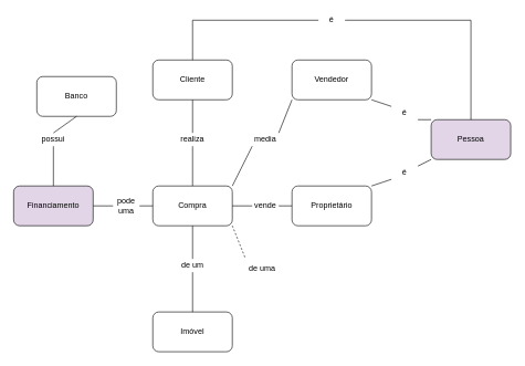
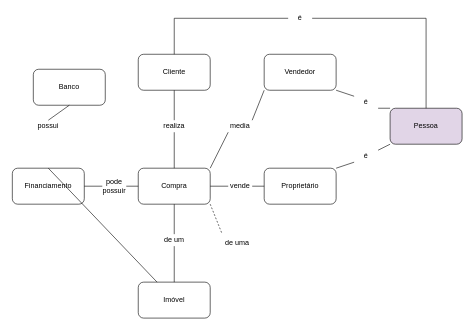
  <mxCell id="0" />
  <mxCell id="1" parent="0" />
  <mxCell id="2" value="Banco" style="rounded=1;whiteSpace=wrap;html=1;" vertex="1" parent="1"><mxGeometry x="55" y="115" width="120" height="60" as="geometry" /></mxCell>
- <mxCell id="3" value="Financiamento" style="rounded=1;whiteSpace=wrap;html=1;fillColor=#e1d5e7;" vertex="1" parent="1"><mxGeometry x="20" y="280" width="120" height="60" as="geometry" /></mxCell>
+ <mxCell id="3" value="Financiamento" style="rounded=1;whiteSpace=wrap;html=1;" vertex="1" parent="1"><mxGeometry x="20" y="280" width="120" height="60" as="geometry" /></mxCell>
  <mxCell id="4" value="Cliente" style="rounded=1;whiteSpace=wrap;html=1;" vertex="1" parent="1"><mxGeometry x="230" y="90" width="120" height="60" as="geometry" /></mxCell>
  <mxCell id="5" value="Imóvel" style="rounded=1;whiteSpace=wrap;html=1;" vertex="1" parent="1"><mxGeometry x="230" y="470" width="120" height="60" as="geometry" /></mxCell>
  <mxCell id="6" value="Compra" style="rounded=1;whiteSpace=wrap;html=1;" vertex="1" parent="1"><mxGeometry x="230" y="280" width="120" height="60" as="geometry" /></mxCell>
  <mxCell id="7" value="Proprietário" style="rounded=1;whiteSpace=wrap;html=1;" vertex="1" parent="1"><mxGeometry x="440" y="280" width="120" height="60" as="geometry" /></mxCell>
  <mxCell id="8" value="" style="endArrow=none;html=1;exitX=0.5;exitY=0;exitDx=0;exitDy=0;entryX=0.5;entryY=1;entryDx=0;entryDy=0;" edge="1" parent="1" source="21" target="2"><mxGeometry width="50" height="50" relative="1" as="geometry"><mxPoint x="280" y="370" as="sourcePoint" /><mxPoint x="330" y="320" as="targetPoint" /></mxGeometry></mxCell>
  <mxCell id="9" value="" style="endArrow=none;html=1;" edge="1" parent="1" source="37"><mxGeometry width="50" height="50" relative="1" as="geometry"><mxPoint x="290" y="470" as="sourcePoint" /><mxPoint x="290" y="340" as="targetPoint" /></mxGeometry></mxCell>
  <mxCell id="10" value="" style="endArrow=none;html=1;" edge="1" parent="1" source="33"><mxGeometry width="50" height="50" relative="1" as="geometry"><mxPoint x="290" y="280" as="sourcePoint" /><mxPoint x="290" y="150" as="targetPoint" /></mxGeometry></mxCell>
  <mxCell id="11" value="" style="endArrow=none;html=1;entryX=0;entryY=0.5;entryDx=0;entryDy=0;" edge="1" parent="1" source="23" target="6"><mxGeometry width="50" height="50" relative="1" as="geometry"><mxPoint x="140" y="310" as="sourcePoint" /><mxPoint x="110" y="180" as="targetPoint" /></mxGeometry></mxCell>
  <mxCell id="12" value="" style="endArrow=none;html=1;entryX=0;entryY=0.5;entryDx=0;entryDy=0;exitX=1;exitY=0.5;exitDx=0;exitDy=0;" edge="1" parent="1" source="35" target="7"><mxGeometry width="50" height="50" relative="1" as="geometry"><mxPoint x="280" y="370" as="sourcePoint" /><mxPoint x="330" y="320" as="targetPoint" /></mxGeometry></mxCell>
  <mxCell id="13" value="Vendedor" style="rounded=1;whiteSpace=wrap;html=1;" vertex="1" parent="1"><mxGeometry x="440" y="90" width="120" height="60" as="geometry" /></mxCell>
  <mxCell id="14" value="" style="endArrow=none;html=1;entryX=0;entryY=1;entryDx=0;entryDy=0;exitX=1;exitY=0;exitDx=0;exitDy=0;" edge="1" parent="1" source="31" target="13"><mxGeometry width="50" height="50" relative="1" as="geometry"><mxPoint x="300" y="290" as="sourcePoint" /><mxPoint x="300" y="160" as="targetPoint" /></mxGeometry></mxCell>
  <mxCell id="15" value="Pessoa" style="rounded=1;whiteSpace=wrap;html=1;fillColor=#e1d5e7;" vertex="1" parent="1"><mxGeometry x="650" y="180" width="120" height="60" as="geometry" /></mxCell>
  <mxCell id="16" value="" style="endArrow=none;html=1;entryX=1;entryY=1;entryDx=0;entryDy=0;exitX=0;exitY=0;exitDx=0;exitDy=0;" edge="1" parent="1" source="29" target="13"><mxGeometry width="50" height="50" relative="1" as="geometry"><mxPoint x="360" y="290" as="sourcePoint" /><mxPoint x="450" y="160" as="targetPoint" /></mxGeometry></mxCell>
  <mxCell id="17" value="" style="endArrow=none;html=1;entryX=1;entryY=0;entryDx=0;entryDy=0;exitX=0;exitY=1;exitDx=0;exitDy=0;" edge="1" parent="1" source="25" target="7"><mxGeometry width="50" height="50" relative="1" as="geometry"><mxPoint x="660" y="190" as="sourcePoint" /><mxPoint x="570" y="160" as="targetPoint" /></mxGeometry></mxCell>
  <mxCell id="18" value="" style="endArrow=none;html=1;exitX=0.5;exitY=0;exitDx=0;exitDy=0;" edge="1" parent="1" source="15"><mxGeometry width="50" height="50" relative="1" as="geometry"><mxPoint x="670" y="200" as="sourcePoint" /><mxPoint x="710" y="30" as="targetPoint" /></mxGeometry></mxCell>
  <mxCell id="19" value="" style="endArrow=none;html=1;" edge="1" parent="1" source="27"><mxGeometry width="50" height="50" relative="1" as="geometry"><mxPoint x="710" y="30" as="sourcePoint" /><mxPoint x="290" y="30" as="targetPoint" /></mxGeometry></mxCell>
  <mxCell id="20" value="" style="endArrow=none;html=1;" edge="1" parent="1"><mxGeometry width="50" height="50" relative="1" as="geometry"><mxPoint x="290" y="90" as="sourcePoint" /><mxPoint x="290" y="30" as="targetPoint" /></mxGeometry></mxCell>
  <mxCell id="21" value="possui" style="text;html=1;strokeColor=none;fillColor=none;align=center;verticalAlign=middle;whiteSpace=wrap;rounded=0;" vertex="1" parent="1"><mxGeometry x="60" y="200" width="40" height="20" as="geometry" /></mxCell>
- <mxCell id="22" value="" style="endArrow=none;html=1;exitX=0.5;exitY=0;exitDx=0;exitDy=0;entryX=0.5;entryY=1;entryDx=0;entryDy=0;" edge="1" parent="1" source="3" target="21"><mxGeometry width="50" height="50" relative="1" as="geometry"><mxPoint x="80" y="280" as="sourcePoint" /><mxPoint x="80" y="150" as="targetPoint" /></mxGeometry></mxCell>
- <mxCell id="23" value="pode uma" style="text;html=1;strokeColor=none;fillColor=none;align=center;verticalAlign=middle;whiteSpace=wrap;rounded=0;" vertex="1" parent="1"><mxGeometry x="170" y="300" width="40" height="20" as="geometry" /></mxCell>
+ <mxCell id="22" value="" style="endArrow=none;html=1;exitX=0.5;exitY=0;exitDx=0;exitDy=0;" edge="1" parent="1" source="3" target="5"><mxGeometry width="50" height="50" relative="1" as="geometry"><mxPoint x="80" y="280" as="sourcePoint" /><mxPoint x="80" y="150" as="targetPoint" /></mxGeometry></mxCell>
+ <mxCell id="23" value="pode possuir" style="text;html=1;strokeColor=none;fillColor=none;align=center;verticalAlign=middle;whiteSpace=wrap;rounded=0;" vertex="1" parent="1"><mxGeometry x="170" y="300" width="40" height="20" as="geometry" /></mxCell>
  <mxCell id="24" value="" style="endArrow=none;html=1;entryX=0;entryY=0.5;entryDx=0;entryDy=0;" edge="1" parent="1" target="23"><mxGeometry width="50" height="50" relative="1" as="geometry"><mxPoint x="140" y="310" as="sourcePoint" /><mxPoint x="230" y="310" as="targetPoint" /></mxGeometry></mxCell>
  <mxCell id="25" value="é" style="text;html=1;strokeColor=none;fillColor=none;align=center;verticalAlign=middle;whiteSpace=wrap;rounded=0;" vertex="1" parent="1"><mxGeometry x="590" y="250" width="40" height="20" as="geometry" /></mxCell>
  <mxCell id="26" value="" style="endArrow=none;html=1;entryX=1;entryY=0;entryDx=0;entryDy=0;exitX=0;exitY=1;exitDx=0;exitDy=0;" edge="1" parent="1" source="15" target="25"><mxGeometry width="50" height="50" relative="1" as="geometry"><mxPoint x="650" y="240" as="sourcePoint" /><mxPoint x="560" y="280" as="targetPoint" /></mxGeometry></mxCell>
  <mxCell id="27" value="é" style="text;html=1;strokeColor=none;fillColor=none;align=center;verticalAlign=middle;whiteSpace=wrap;rounded=0;" vertex="1" parent="1"><mxGeometry x="480" y="20" width="40" height="20" as="geometry" /></mxCell>
  <mxCell id="28" value="" style="endArrow=none;html=1;" edge="1" parent="1" target="27"><mxGeometry width="50" height="50" relative="1" as="geometry"><mxPoint x="710" y="30" as="sourcePoint" /><mxPoint x="290" y="30" as="targetPoint" /></mxGeometry></mxCell>
  <mxCell id="29" value="é" style="text;html=1;strokeColor=none;fillColor=none;align=center;verticalAlign=middle;whiteSpace=wrap;rounded=0;" vertex="1" parent="1"><mxGeometry x="590" y="160" width="40" height="20" as="geometry" /></mxCell>
  <mxCell id="30" value="" style="endArrow=none;html=1;entryX=1;entryY=1;entryDx=0;entryDy=0;exitX=0;exitY=0;exitDx=0;exitDy=0;" edge="1" parent="1" source="15" target="29"><mxGeometry width="50" height="50" relative="1" as="geometry"><mxPoint x="650" y="180" as="sourcePoint" /><mxPoint x="560" y="150" as="targetPoint" /></mxGeometry></mxCell>
  <mxCell id="31" value="media" style="text;html=1;strokeColor=none;fillColor=none;align=center;verticalAlign=middle;whiteSpace=wrap;rounded=0;" vertex="1" parent="1"><mxGeometry x="380" y="200" width="40" height="20" as="geometry" /></mxCell>
  <mxCell id="32" value="" style="endArrow=none;html=1;entryX=0;entryY=1;entryDx=0;entryDy=0;exitX=1;exitY=0;exitDx=0;exitDy=0;" edge="1" parent="1" source="6" target="31"><mxGeometry width="50" height="50" relative="1" as="geometry"><mxPoint x="350" y="280" as="sourcePoint" /><mxPoint x="440" y="150" as="targetPoint" /></mxGeometry></mxCell>
  <mxCell id="33" value="realiza" style="text;html=1;strokeColor=none;fillColor=none;align=center;verticalAlign=middle;whiteSpace=wrap;rounded=0;" vertex="1" parent="1"><mxGeometry x="270" y="200" width="40" height="20" as="geometry" /></mxCell>
  <mxCell id="34" value="" style="endArrow=none;html=1;" edge="1" parent="1" target="33"><mxGeometry width="50" height="50" relative="1" as="geometry"><mxPoint x="290" y="280" as="sourcePoint" /><mxPoint x="290" y="150" as="targetPoint" /></mxGeometry></mxCell>
  <mxCell id="35" value="vende" style="text;html=1;strokeColor=none;fillColor=none;align=center;verticalAlign=middle;whiteSpace=wrap;rounded=0;" vertex="1" parent="1"><mxGeometry x="380" y="300" width="40" height="20" as="geometry" /></mxCell>
  <mxCell id="36" value="" style="endArrow=none;html=1;entryX=0;entryY=0.5;entryDx=0;entryDy=0;exitX=1;exitY=0.5;exitDx=0;exitDy=0;" edge="1" parent="1" source="6" target="35"><mxGeometry width="50" height="50" relative="1" as="geometry"><mxPoint x="350" y="310" as="sourcePoint" /><mxPoint x="440" y="310" as="targetPoint" /></mxGeometry></mxCell>
  <mxCell id="37" value="de um" style="text;html=1;strokeColor=none;fillColor=none;align=center;verticalAlign=middle;whiteSpace=wrap;rounded=0;" vertex="1" parent="1"><mxGeometry x="270" y="390" width="40" height="20" as="geometry" /></mxCell>
  <mxCell id="38" value="" style="endArrow=none;html=1;" edge="1" parent="1" target="37"><mxGeometry width="50" height="50" relative="1" as="geometry"><mxPoint x="290" y="470" as="sourcePoint" /><mxPoint x="290" y="340" as="targetPoint" /></mxGeometry></mxCell>
  <mxCell id="39" value="de uma" style="text;html=1;strokeColor=none;fillColor=none;align=center;verticalAlign=middle;whiteSpace=wrap;rounded=0;" vertex="1" parent="1"><mxGeometry x="370" y="390" width="50" height="30" as="geometry" /></mxCell>
  <mxCell id="40" value="" style="endArrow=none;html=1;entryX=0;entryY=0;entryDx=0;entryDy=0;exitX=1;exitY=1;exitDx=0;exitDy=0;dashed=1;" edge="1" parent="1" source="6" target="39"><mxGeometry width="50" height="50" relative="1" as="geometry"><mxPoint x="350" y="340" as="sourcePoint" /><mxPoint x="440" y="470" as="targetPoint" /></mxGeometry></mxCell>
